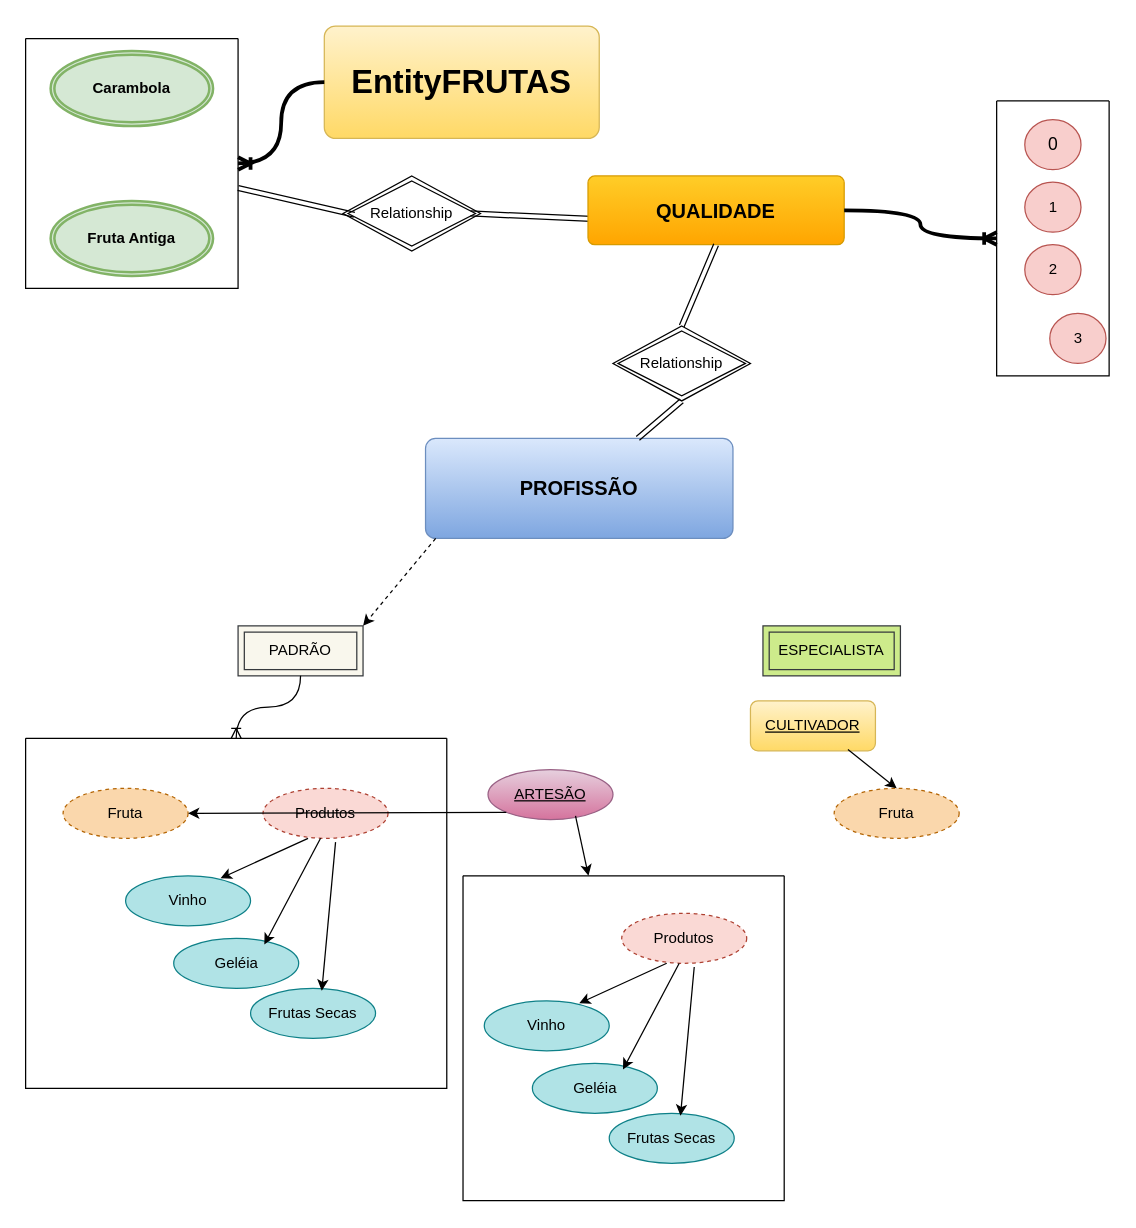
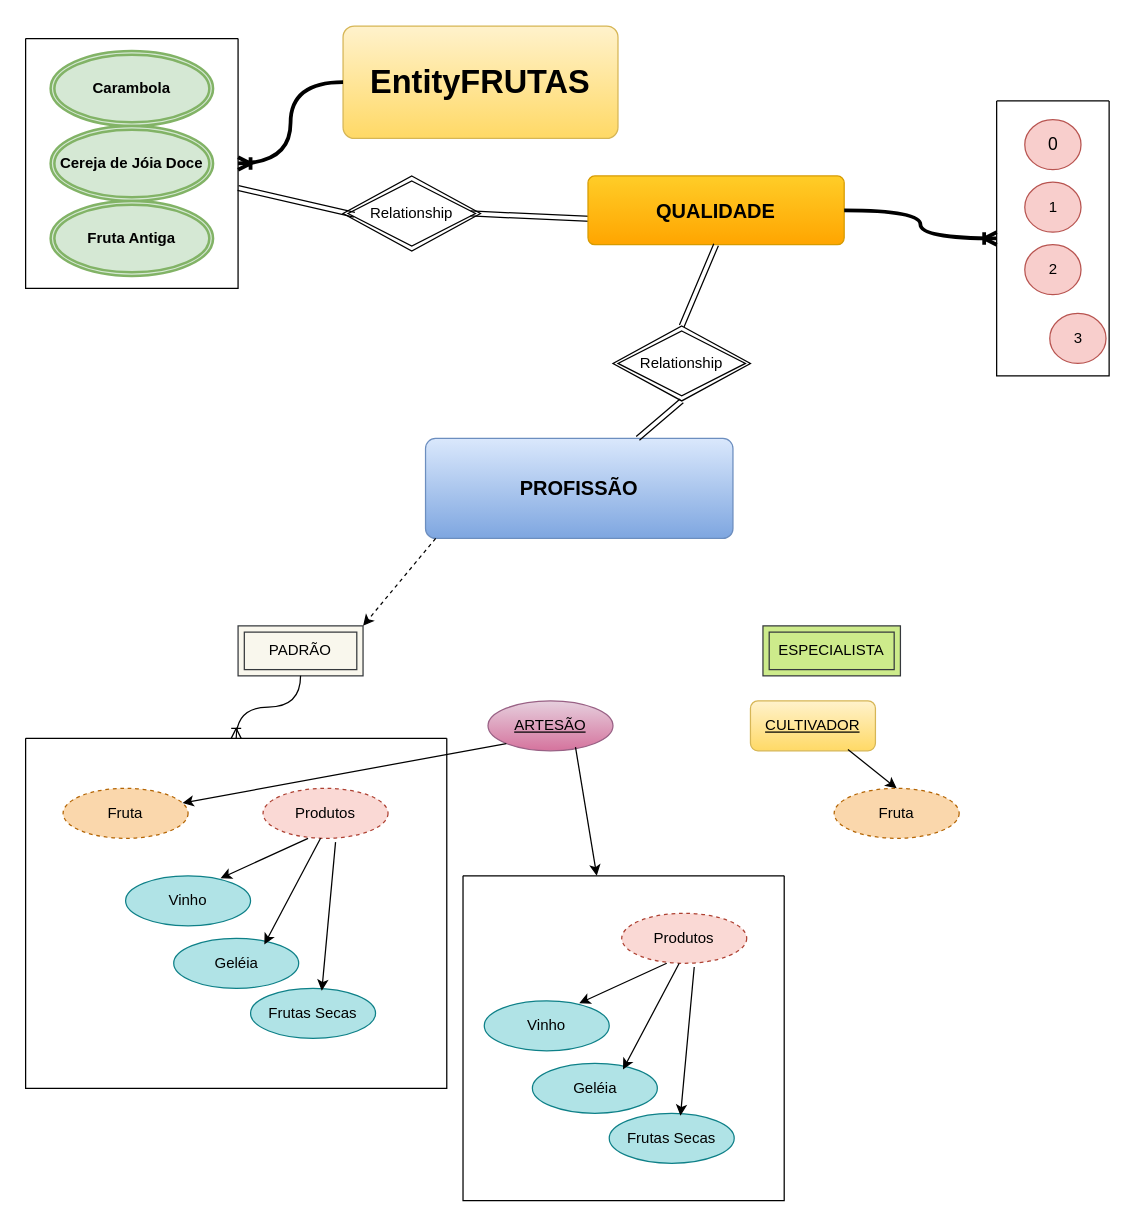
  <mxCell id="0" />
  <mxCell id="1" parent="0" />
  <mxCell id="2" value="" style="swimlane;startSize=0;" vertex="1" parent="1"><mxGeometry x="20" y="30" width="170" height="200" as="geometry"><mxRectangle x="50" y="50" width="50" height="40" as="alternateBounds" /></mxGeometry></mxCell>
  <mxCell id="3" value="Carambola" style="ellipse;shape=doubleEllipse;margin=3;whiteSpace=wrap;html=1;align=center;fontStyle=1;fillColor=#d5e8d4;strokeColor=#82b366;strokeWidth=2;" vertex="1" parent="2"><mxGeometry x="20" y="10" width="130" height="60" as="geometry" /></mxCell>
+ <mxCell id="4" value="Cereja de Jóia Doce" style="ellipse;shape=doubleEllipse;margin=3;whiteSpace=wrap;html=1;align=center;fontStyle=1;fillColor=#d5e8d4;strokeColor=#82b366;strokeWidth=2;" vertex="1" parent="2"><mxGeometry x="20" y="70" width="130" height="60" as="geometry" /></mxCell>
  <mxCell id="5" value="Fruta Antiga" style="ellipse;shape=doubleEllipse;margin=3;whiteSpace=wrap;html=1;align=center;fontStyle=1;fillColor=#d5e8d4;strokeColor=#82b366;strokeWidth=2;" vertex="1" parent="2"><mxGeometry x="20" y="130" width="130" height="60" as="geometry" /></mxCell>
- <mxCell id="6" value="&lt;font style=&quot;font-size: 26px;&quot;&gt;&lt;b&gt;EntityFRUTAS&lt;/b&gt;&lt;/font&gt;" style="rounded=1;arcSize=10;whiteSpace=wrap;html=1;align=center;fillColor=#fff2cc;strokeColor=#d6b656;gradientColor=#ffd966;" vertex="1" parent="1"><mxGeometry x="259" y="20" width="220" height="90" as="geometry" /></mxCell>
+ <mxCell id="6" value="&lt;font style=&quot;font-size: 26px;&quot;&gt;&lt;b&gt;EntityFRUTAS&lt;/b&gt;&lt;/font&gt;" style="rounded=1;arcSize=10;whiteSpace=wrap;html=1;align=center;fillColor=#fff2cc;strokeColor=#d6b656;gradientColor=#ffd966;" vertex="1" parent="1"><mxGeometry x="274" y="20" width="220" height="90" as="geometry" /></mxCell>
  <mxCell id="7" value="" style="edgeStyle=orthogonalEdgeStyle;fontSize=12;html=1;endArrow=ERoneToMany;rounded=0;exitX=0;exitY=0.5;exitDx=0;exitDy=0;strokeWidth=3;curved=1;entryX=1;entryY=0.5;entryDx=0;entryDy=0;" edge="1" parent="1" source="6" target="2"><mxGeometry width="100" height="100" relative="1" as="geometry"><mxPoint x="370" y="160" as="sourcePoint" /><mxPoint x="210" y="135" as="targetPoint" /></mxGeometry></mxCell>
  <mxCell id="8" value="Relationship" style="shape=rhombus;double=1;perimeter=rhombusPerimeter;whiteSpace=wrap;html=1;align=center;" vertex="1" parent="1"><mxGeometry x="274" y="140" width="110" height="60" as="geometry" /></mxCell>
  <mxCell id="9" value="" style="shape=link;html=1;rounded=0;exitX=0.927;exitY=0.5;exitDx=0;exitDy=0;entryX=0.012;entryY=0.625;entryDx=0;entryDy=0;entryPerimeter=0;exitPerimeter=0;" edge="1" parent="1" source="8" target="11"><mxGeometry width="100" relative="1" as="geometry"><mxPoint x="380" y="269.5" as="sourcePoint" /><mxPoint x="480" y="269.5" as="targetPoint" /></mxGeometry></mxCell>
  <mxCell id="10" value="" style="shape=link;html=1;rounded=0;entryX=0.082;entryY=0.517;entryDx=0;entryDy=0;entryPerimeter=0;" edge="1" parent="1" source="2" target="8"><mxGeometry width="100" relative="1" as="geometry"><mxPoint x="210" y="188" as="sourcePoint" /><mxPoint x="270" y="272" as="targetPoint" /></mxGeometry></mxCell>
  <mxCell id="11" value="&lt;b&gt;&lt;font style=&quot;font-size: 16px;&quot;&gt;QUALIDADE&lt;/font&gt;&lt;/b&gt;" style="rounded=1;arcSize=10;whiteSpace=wrap;html=1;align=center;fillColor=#ffcd28;strokeColor=#d79b00;gradientColor=#ffa500;" vertex="1" parent="1"><mxGeometry x="470" y="140" width="205" height="55" as="geometry" /></mxCell>
  <mxCell id="12" value="" style="edgeStyle=orthogonalEdgeStyle;fontSize=12;html=1;endArrow=ERoneToMany;rounded=0;exitX=1;exitY=0.5;exitDx=0;exitDy=0;strokeWidth=3;curved=1;entryX=0;entryY=0.5;entryDx=0;entryDy=0;" edge="1" parent="1" source="11" target="13"><mxGeometry width="100" height="100" relative="1" as="geometry"><mxPoint x="716" y="40" as="sourcePoint" /><mxPoint x="760" y="187.5" as="targetPoint" /></mxGeometry></mxCell>
  <mxCell id="13" value="" style="swimlane;startSize=0;" vertex="1" parent="1"><mxGeometry x="797" y="80" width="90" height="220" as="geometry"><mxRectangle x="827" y="100" width="50" height="40" as="alternateBounds" /></mxGeometry></mxCell>
  <mxCell id="14" value="&lt;font style=&quot;font-size: 14px;&quot;&gt;0&lt;/font&gt;" style="ellipse;whiteSpace=wrap;html=1;align=center;fillColor=#f8cecc;strokeColor=#b85450;" vertex="1" parent="13"><mxGeometry x="22.5" y="15" width="45" height="40" as="geometry" /></mxCell>
  <mxCell id="15" value="1" style="ellipse;whiteSpace=wrap;html=1;align=center;fillColor=#f8cecc;strokeColor=#b85450;" vertex="1" parent="13"><mxGeometry x="22.5" y="65" width="45" height="40" as="geometry" /></mxCell>
  <mxCell id="16" value="2" style="ellipse;whiteSpace=wrap;html=1;align=center;fillColor=#f8cecc;strokeColor=#b85450;" vertex="1" parent="13"><mxGeometry x="22.5" y="115" width="45" height="40" as="geometry" /></mxCell>
  <mxCell id="17" value="3" style="ellipse;whiteSpace=wrap;html=1;align=center;fillColor=#f8cecc;strokeColor=#b85450;" vertex="1" parent="13"><mxGeometry x="42.5" y="170" width="45" height="40" as="geometry" /></mxCell>
  <mxCell id="18" value="&lt;font style=&quot;font-size: 16px;&quot;&gt;&lt;b&gt;PROFISSÃO&lt;/b&gt;&lt;/font&gt;" style="rounded=1;arcSize=10;whiteSpace=wrap;html=1;align=center;fillColor=#dae8fc;strokeColor=#6c8ebf;gradientColor=#7ea6e0;" vertex="1" parent="1"><mxGeometry x="340" y="350" width="246" height="80" as="geometry" /></mxCell>
  <mxCell id="19" value="Relationship" style="shape=rhombus;double=1;perimeter=rhombusPerimeter;whiteSpace=wrap;html=1;align=center;" vertex="1" parent="1"><mxGeometry x="490" y="260" width="110" height="60" as="geometry" /></mxCell>
  <mxCell id="20" value="" style="shape=link;html=1;rounded=0;entryX=0.5;entryY=1;entryDx=0;entryDy=0;exitX=0.5;exitY=0;exitDx=0;exitDy=0;" edge="1" parent="1" source="19" target="11"><mxGeometry width="100" relative="1" as="geometry"><mxPoint x="440" y="270" as="sourcePoint" /><mxPoint x="540" y="270" as="targetPoint" /></mxGeometry></mxCell>
  <mxCell id="21" value="" style="shape=link;html=1;rounded=0;exitX=0.5;exitY=1;exitDx=0;exitDy=0;" edge="1" parent="1" source="19" target="18"><mxGeometry width="100" relative="1" as="geometry"><mxPoint x="510" y="280" as="sourcePoint" /><mxPoint x="603" y="230" as="targetPoint" /></mxGeometry></mxCell>
  <mxCell id="22" value="" style="swimlane;startSize=0;" vertex="1" parent="1"><mxGeometry x="20" y="590" width="337" height="280" as="geometry"><mxRectangle x="50" y="610" width="50" height="40" as="alternateBounds" /></mxGeometry></mxCell>
  <mxCell id="23" value="Fruta" style="ellipse;whiteSpace=wrap;html=1;align=center;dashed=1;fillColor=#fad7ac;strokeColor=#b46504;" vertex="1" parent="22"><mxGeometry x="30" y="40" width="100" height="40" as="geometry" /></mxCell>
  <mxCell id="24" value="Produtos" style="ellipse;whiteSpace=wrap;html=1;align=center;dashed=1;fillColor=#fad9d5;strokeColor=#ae4132;" vertex="1" parent="22"><mxGeometry x="190" y="40" width="100" height="40" as="geometry" /></mxCell>
  <mxCell id="25" value="Vinho" style="ellipse;whiteSpace=wrap;html=1;align=center;fillColor=#b0e3e6;strokeColor=#0e8088;" vertex="1" parent="22"><mxGeometry x="80" y="110" width="100" height="40" as="geometry" /></mxCell>
  <mxCell id="26" value="Geléia" style="ellipse;whiteSpace=wrap;html=1;align=center;fillColor=#b0e3e6;strokeColor=#0e8088;" vertex="1" parent="22"><mxGeometry x="118.5" y="160" width="100" height="40" as="geometry" /></mxCell>
  <mxCell id="27" value="Frutas Secas" style="ellipse;whiteSpace=wrap;html=1;align=center;fillColor=#b0e3e6;strokeColor=#0e8088;" vertex="1" parent="22"><mxGeometry x="180" y="200" width="100" height="40" as="geometry" /></mxCell>
  <mxCell id="28" value="" style="endArrow=classic;html=1;rounded=0;exitX=0.36;exitY=1;exitDx=0;exitDy=0;exitPerimeter=0;entryX=0.76;entryY=0.05;entryDx=0;entryDy=0;entryPerimeter=0;" edge="1" parent="22" source="24" target="25"><mxGeometry width="50" height="50" relative="1" as="geometry"><mxPoint x="260" y="130" as="sourcePoint" /><mxPoint x="310" y="80" as="targetPoint" /></mxGeometry></mxCell>
  <mxCell id="29" value="" style="endArrow=classic;html=1;rounded=0;exitX=0.46;exitY=1;exitDx=0;exitDy=0;exitPerimeter=0;entryX=0.725;entryY=0.125;entryDx=0;entryDy=0;entryPerimeter=0;" edge="1" parent="22" source="24" target="26"><mxGeometry width="50" height="50" relative="1" as="geometry"><mxPoint x="236" y="90" as="sourcePoint" /><mxPoint x="175" y="126" as="targetPoint" /></mxGeometry></mxCell>
  <mxCell id="30" value="" style="endArrow=classic;html=1;rounded=0;exitX=0.58;exitY=1.075;exitDx=0;exitDy=0;exitPerimeter=0;entryX=0.57;entryY=0.05;entryDx=0;entryDy=0;entryPerimeter=0;" edge="1" parent="22" source="24" target="27"><mxGeometry width="50" height="50" relative="1" as="geometry"><mxPoint x="246" y="90" as="sourcePoint" /><mxPoint x="230" y="197" as="targetPoint" /></mxGeometry></mxCell>
  <mxCell id="31" value="&lt;div&gt;PADRÃO&lt;/div&gt;" style="shape=ext;margin=3;double=1;whiteSpace=wrap;html=1;align=center;fillColor=#f9f7ed;strokeColor=#36393d;" vertex="1" parent="1"><mxGeometry x="190" y="500" width="100" height="40" as="geometry" /></mxCell>
  <mxCell id="32" value="ESPECIALISTA" style="shape=ext;margin=3;double=1;whiteSpace=wrap;html=1;align=center;fillColor=#cdeb8b;strokeColor=#36393d;" vertex="1" parent="1"><mxGeometry x="610" y="500" width="110" height="40" as="geometry" /></mxCell>
  <mxCell id="33" value="" style="endArrow=classic;html=1;rounded=0;exitX=0.033;exitY=1;exitDx=0;exitDy=0;exitPerimeter=0;entryX=1;entryY=0;entryDx=0;entryDy=0;dashed=1;" edge="1" parent="1" source="18" target="31"><mxGeometry width="50" height="50" relative="1" as="geometry"><mxPoint x="190" y="440" as="sourcePoint" /><mxPoint x="240" y="390" as="targetPoint" /></mxGeometry></mxCell>
  <mxCell id="34" value="" style="edgeStyle=orthogonalEdgeStyle;fontSize=12;html=1;endArrow=ERoneToMany;rounded=0;exitX=0.5;exitY=1;exitDx=0;exitDy=0;entryX=0.5;entryY=0;entryDx=0;entryDy=0;curved=1;" edge="1" parent="1" source="31" target="22"><mxGeometry width="100" height="100" relative="1" as="geometry"><mxPoint x="480" y="720" as="sourcePoint" /><mxPoint x="580" y="620" as="targetPoint" /></mxGeometry></mxCell>
  <mxCell id="35" value="CULTIVADOR" style="whiteSpace=wrap;html=1;align=center;fontStyle=4;fillColor=#fff2cc;gradientColor=#ffd966;strokeColor=#d6b656;rounded=1;" vertex="1" parent="1"><mxGeometry x="600" y="560" width="100" height="40" as="geometry" /></mxCell>
- <mxCell id="36" value="ARTESÃO" style="ellipse;whiteSpace=wrap;html=1;align=center;fontStyle=4;fillColor=#e6d0de;gradientColor=#d5739d;strokeColor=#996185;" vertex="1" parent="1"><mxGeometry x="390" y="615" width="100" height="40" as="geometry" /></mxCell>
+ <mxCell id="36" value="ARTESÃO" style="ellipse;whiteSpace=wrap;html=1;align=center;fontStyle=4;fillColor=#e6d0de;gradientColor=#d5739d;strokeColor=#996185;" vertex="1" parent="1"><mxGeometry x="390" y="560" width="100" height="40" as="geometry" /></mxCell>
  <mxCell id="37" value="Fruta" style="ellipse;whiteSpace=wrap;html=1;align=center;dashed=1;fillColor=#fad7ac;strokeColor=#b46504;" vertex="1" parent="1"><mxGeometry x="667" y="630" width="100" height="40" as="geometry" /></mxCell>
  <mxCell id="38" value="" style="endArrow=classic;html=1;rounded=0;exitX=0.78;exitY=0.975;exitDx=0;exitDy=0;entryX=0.5;entryY=0;entryDx=0;entryDy=0;exitPerimeter=0;" edge="1" parent="1" source="35" target="37"><mxGeometry width="50" height="50" relative="1" as="geometry"><mxPoint x="460" y="670" as="sourcePoint" /><mxPoint x="510" y="620" as="targetPoint" /></mxGeometry></mxCell>
  <mxCell id="39" value="" style="swimlane;startSize=0;" vertex="1" parent="1"><mxGeometry x="370" y="700" width="257" height="260" as="geometry"><mxRectangle x="400" y="720" width="50" height="40" as="alternateBounds" /></mxGeometry></mxCell>
  <mxCell id="40" value="Produtos" style="ellipse;whiteSpace=wrap;html=1;align=center;dashed=1;fillColor=#fad9d5;strokeColor=#ae4132;" vertex="1" parent="39"><mxGeometry x="127" y="30" width="100" height="40" as="geometry" /></mxCell>
  <mxCell id="41" value="Vinho" style="ellipse;whiteSpace=wrap;html=1;align=center;fillColor=#b0e3e6;strokeColor=#0e8088;" vertex="1" parent="39"><mxGeometry x="17" y="100" width="100" height="40" as="geometry" /></mxCell>
  <mxCell id="42" value="Geléia" style="ellipse;whiteSpace=wrap;html=1;align=center;fillColor=#b0e3e6;strokeColor=#0e8088;" vertex="1" parent="39"><mxGeometry x="55.5" y="150" width="100" height="40" as="geometry" /></mxCell>
  <mxCell id="43" value="Frutas Secas" style="ellipse;whiteSpace=wrap;html=1;align=center;fillColor=#b0e3e6;strokeColor=#0e8088;" vertex="1" parent="39"><mxGeometry x="117" y="190" width="100" height="40" as="geometry" /></mxCell>
  <mxCell id="44" value="" style="endArrow=classic;html=1;rounded=0;exitX=0.36;exitY=1;exitDx=0;exitDy=0;exitPerimeter=0;entryX=0.76;entryY=0.05;entryDx=0;entryDy=0;entryPerimeter=0;" edge="1" parent="39" source="40" target="41"><mxGeometry width="50" height="50" relative="1" as="geometry"><mxPoint x="197" y="120" as="sourcePoint" /><mxPoint x="247" y="70" as="targetPoint" /></mxGeometry></mxCell>
  <mxCell id="45" value="" style="endArrow=classic;html=1;rounded=0;exitX=0.46;exitY=1;exitDx=0;exitDy=0;exitPerimeter=0;entryX=0.725;entryY=0.125;entryDx=0;entryDy=0;entryPerimeter=0;" edge="1" parent="39" source="40" target="42"><mxGeometry width="50" height="50" relative="1" as="geometry"><mxPoint x="173" y="80" as="sourcePoint" /><mxPoint x="112" y="116" as="targetPoint" /></mxGeometry></mxCell>
  <mxCell id="46" value="" style="endArrow=classic;html=1;rounded=0;exitX=0.58;exitY=1.075;exitDx=0;exitDy=0;exitPerimeter=0;entryX=0.57;entryY=0.05;entryDx=0;entryDy=0;entryPerimeter=0;" edge="1" parent="39" source="40" target="43"><mxGeometry width="50" height="50" relative="1" as="geometry"><mxPoint x="183" y="80" as="sourcePoint" /><mxPoint x="167" y="187" as="targetPoint" /></mxGeometry></mxCell>
  <mxCell id="47" value="" style="endArrow=classic;html=1;rounded=0;exitX=0;exitY=1;exitDx=0;exitDy=0;" edge="1" parent="1" source="36" target="23"><mxGeometry width="50" height="50" relative="1" as="geometry"><mxPoint x="460" y="730" as="sourcePoint" /><mxPoint x="510" y="680" as="targetPoint" /></mxGeometry></mxCell>
  <mxCell id="48" value="" style="endArrow=classic;html=1;rounded=0;exitX=0.7;exitY=0.925;exitDx=0;exitDy=0;exitPerimeter=0;" edge="1" parent="1" source="36" target="39"><mxGeometry width="50" height="50" relative="1" as="geometry"><mxPoint x="460" y="730" as="sourcePoint" /><mxPoint x="510" y="680" as="targetPoint" /></mxGeometry></mxCell>
